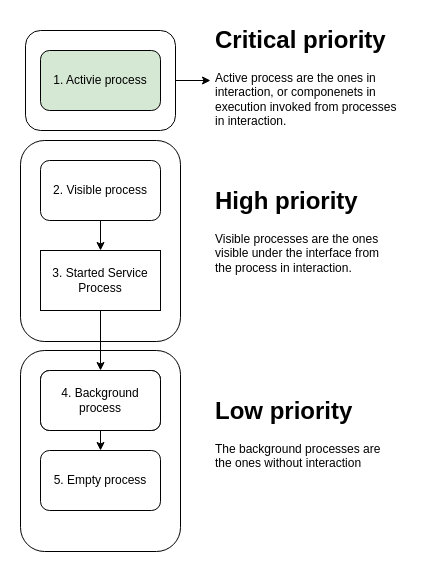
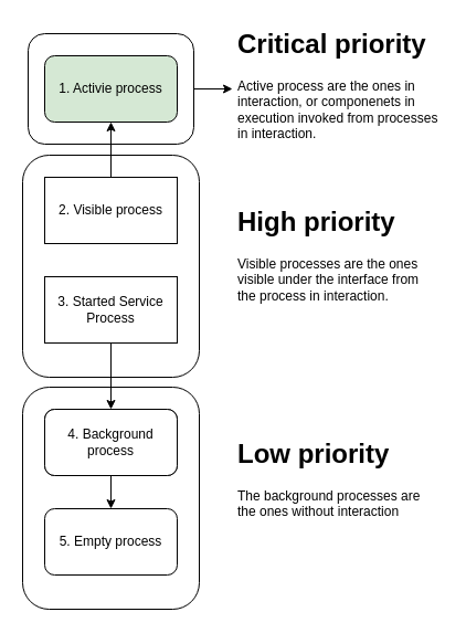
  <mxCell id="0" />
  <mxCell id="1" parent="0" />
  <mxCell id="2" value="" style="edgeStyle=none;html=1;" edge="1" parent="1" source="3" target="15"><mxGeometry relative="1" as="geometry" /></mxCell>
  <mxCell id="3" value="" style="rounded=1;whiteSpace=wrap;html=1;" vertex="1" parent="1"><mxGeometry x="25" y="30" width="150" height="100" as="geometry" /></mxCell>
  <mxCell id="4" value="" style="rounded=1;whiteSpace=wrap;html=1;" vertex="1" parent="1"><mxGeometry x="20" y="350" width="160" height="201" as="geometry" /></mxCell>
  <mxCell id="5" value="" style="rounded=1;whiteSpace=wrap;html=1;" vertex="1" parent="1"><mxGeometry x="20" y="140" width="160" height="201" as="geometry" /></mxCell>
  <mxCell id="6" value="1. Activie process" style="rounded=1;whiteSpace=wrap;html=1;fillColor=#d5e8d4;" vertex="1" parent="1"><mxGeometry x="40" y="50" width="120" height="60" as="geometry" /></mxCell>
- <mxCell id="7" style="edgeStyle=none;html=1;" edge="1" parent="1" source="8" target="10"><mxGeometry relative="1" as="geometry" /></mxCell>
- <mxCell id="8" value="2. Visible process" style="rounded=1;whiteSpace=wrap;html=1;" vertex="1" parent="1"><mxGeometry x="40" y="160" width="120" height="60" as="geometry" /></mxCell>
+ <mxCell id="7" style="edgeStyle=none;html=1;" edge="1" parent="1" source="8" target="6"><mxGeometry relative="1" as="geometry" /></mxCell>
+ <mxCell id="8" value="2. Visible process" style="whiteSpace=wrap;html=1;rounded=0;" vertex="1" parent="1"><mxGeometry x="40" y="160" width="120" height="60" as="geometry" /></mxCell>
  <mxCell id="9" style="edgeStyle=none;html=1;" edge="1" parent="1" source="10" target="14"><mxGeometry relative="1" as="geometry" /></mxCell>
  <mxCell id="10" value="3. Started Service Process" style="whiteSpace=wrap;html=1;rounded=0;" vertex="1" parent="1"><mxGeometry x="40" y="250" width="120" height="60" as="geometry" /></mxCell>
  <mxCell id="11" value="4. Background process" style="rounded=1;whiteSpace=wrap;html=1;" vertex="1" parent="1"><mxGeometry x="40" y="370" width="120" height="60" as="geometry" /></mxCell>
- <mxCell id="12" value="5. Empty process" style="rounded=1;whiteSpace=wrap;html=1;" vertex="1" parent="1"><mxGeometry x="40" y="450" width="120" height="60" as="geometry" /></mxCell>
+ <mxCell id="12" value="5. Empty process" style="rounded=1;whiteSpace=wrap;html=1;" vertex="1" parent="1"><mxGeometry x="40" y="460" width="120" height="60" as="geometry" /></mxCell>
  <mxCell id="13" style="edgeStyle=none;html=1;" edge="1" parent="1" source="14" target="12"><mxGeometry relative="1" as="geometry" /></mxCell>
  <mxCell id="14" value="4. Background process" style="rounded=1;whiteSpace=wrap;html=1;" vertex="1" parent="1"><mxGeometry x="40" y="370" width="120" height="60" as="geometry" /></mxCell>
  <mxCell id="15" value="&lt;h1&gt;Critical priority&lt;/h1&gt;&lt;p&gt;Active process are the ones in interaction, or componenets in execution invoked from processes in interaction.&lt;/p&gt;" style="text;html=1;strokeColor=none;fillColor=none;spacing=5;spacingTop=-20;whiteSpace=wrap;overflow=hidden;rounded=0;" vertex="1" parent="1"><mxGeometry x="210" y="20" width="190" height="120" as="geometry" /></mxCell>
  <mxCell id="16" value="&lt;h1&gt;High priority&lt;/h1&gt;&lt;p&gt;Visible processes are the ones visible under the interface from the process in interaction.&lt;/p&gt;" style="text;html=1;strokeColor=none;fillColor=none;spacing=5;spacingTop=-20;whiteSpace=wrap;overflow=hidden;rounded=0;" vertex="1" parent="1"><mxGeometry x="210" y="181" width="190" height="120" as="geometry" /></mxCell>
  <mxCell id="17" value="&lt;h1&gt;Low priority&lt;/h1&gt;&lt;p&gt;The background processes are the ones without interaction&lt;/p&gt;" style="text;html=1;strokeColor=none;fillColor=none;spacing=5;spacingTop=-20;whiteSpace=wrap;overflow=hidden;rounded=0;" vertex="1" parent="1"><mxGeometry x="210" y="390.5" width="190" height="120" as="geometry" /></mxCell>
